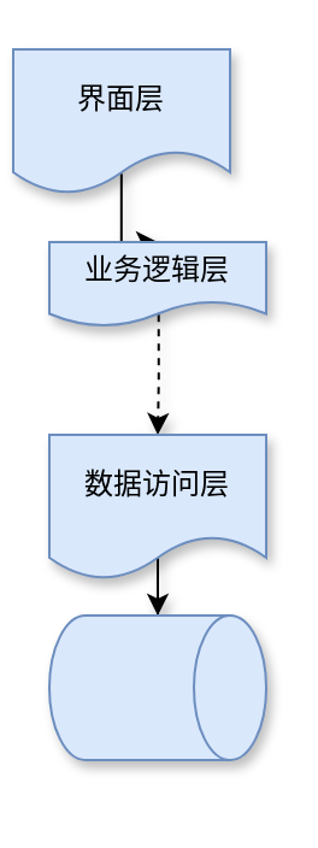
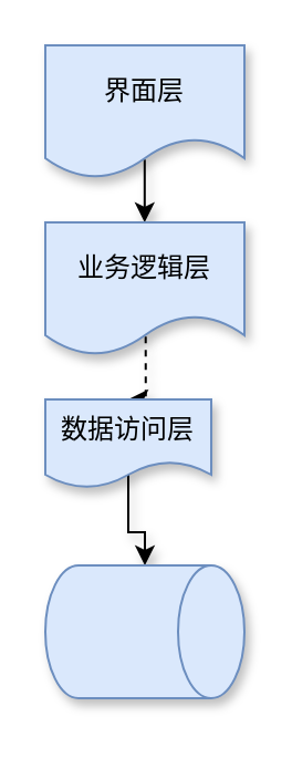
  <mxCell id="0" />
  <mxCell id="1" parent="0" />
  <mxCell id="2" style="edgeStyle=orthogonalEdgeStyle;rounded=0;orthogonalLoop=1;jettySize=auto;html=1;exitX=0.499;exitY=0.861;exitDx=0;exitDy=0;exitPerimeter=0;shadow=1;" parent="1" source="3" target="5" edge="1"><mxGeometry relative="1" as="geometry" /></mxCell>
- <mxCell id="3" value="界面层" style="shape=document;whiteSpace=wrap;html=1;boundedLbl=1;fillColor=#dae8fc;strokeColor=#6c8ebf;shadow=1;" parent="1" vertex="1"><mxGeometry x="5" y="20" width="90" height="60" as="geometry" /></mxCell>
+ <mxCell id="3" value="界面层" style="shape=document;whiteSpace=wrap;html=1;boundedLbl=1;fillColor=#dae8fc;strokeColor=#6c8ebf;shadow=1;" parent="1" vertex="1"><mxGeometry x="20" y="20" width="90" height="60" as="geometry" /></mxCell>
  <mxCell id="4" style="edgeStyle=orthogonalEdgeStyle;rounded=0;orthogonalLoop=1;jettySize=auto;html=1;exitX=0.504;exitY=0.861;exitDx=0;exitDy=0;exitPerimeter=0;shadow=1;dashed=1;" parent="1" source="5" target="7" edge="1"><mxGeometry relative="1" as="geometry" /></mxCell>
- <mxCell id="5" value="业务逻辑层" style="shape=document;whiteSpace=wrap;html=1;boundedLbl=1;fillColor=#dae8fc;strokeColor=#6c8ebf;shadow=1;" parent="1" vertex="1"><mxGeometry x="20" y="100" width="90" height="35" as="geometry" /></mxCell>
+ <mxCell id="5" value="业务逻辑层" style="shape=document;whiteSpace=wrap;html=1;boundedLbl=1;fillColor=#dae8fc;strokeColor=#6c8ebf;shadow=1;" parent="1" vertex="1"><mxGeometry x="20" y="100" width="90" height="60" as="geometry" /></mxCell>
  <mxCell id="6" style="edgeStyle=orthogonalEdgeStyle;rounded=0;orthogonalLoop=1;jettySize=auto;html=1;exitX=0.5;exitY=0.833;exitDx=0;exitDy=0;exitPerimeter=0;shadow=1;" parent="1" source="7" target="8" edge="1"><mxGeometry relative="1" as="geometry" /></mxCell>
- <mxCell id="7" value="数据访问层" style="shape=document;whiteSpace=wrap;html=1;boundedLbl=1;fillColor=#dae8fc;strokeColor=#6c8ebf;shadow=1;" parent="1" vertex="1"><mxGeometry x="20" y="180" width="90" height="60" as="geometry" /></mxCell>
+ <mxCell id="7" value="数据访问层" style="shape=document;whiteSpace=wrap;html=1;boundedLbl=1;fillColor=#dae8fc;strokeColor=#6c8ebf;shadow=1;" parent="1" vertex="1"><mxGeometry x="20" y="180" width="75" height="40" as="geometry" /></mxCell>
  <mxCell id="8" value="" style="shape=cylinder3;whiteSpace=wrap;html=1;boundedLbl=1;backgroundOutline=1;size=15;rotation=90;fillColor=#dae8fc;strokeColor=#6c8ebf;shadow=1;" parent="1" vertex="1"><mxGeometry x="35" y="240" width="60" height="90" as="geometry" /></mxCell>
